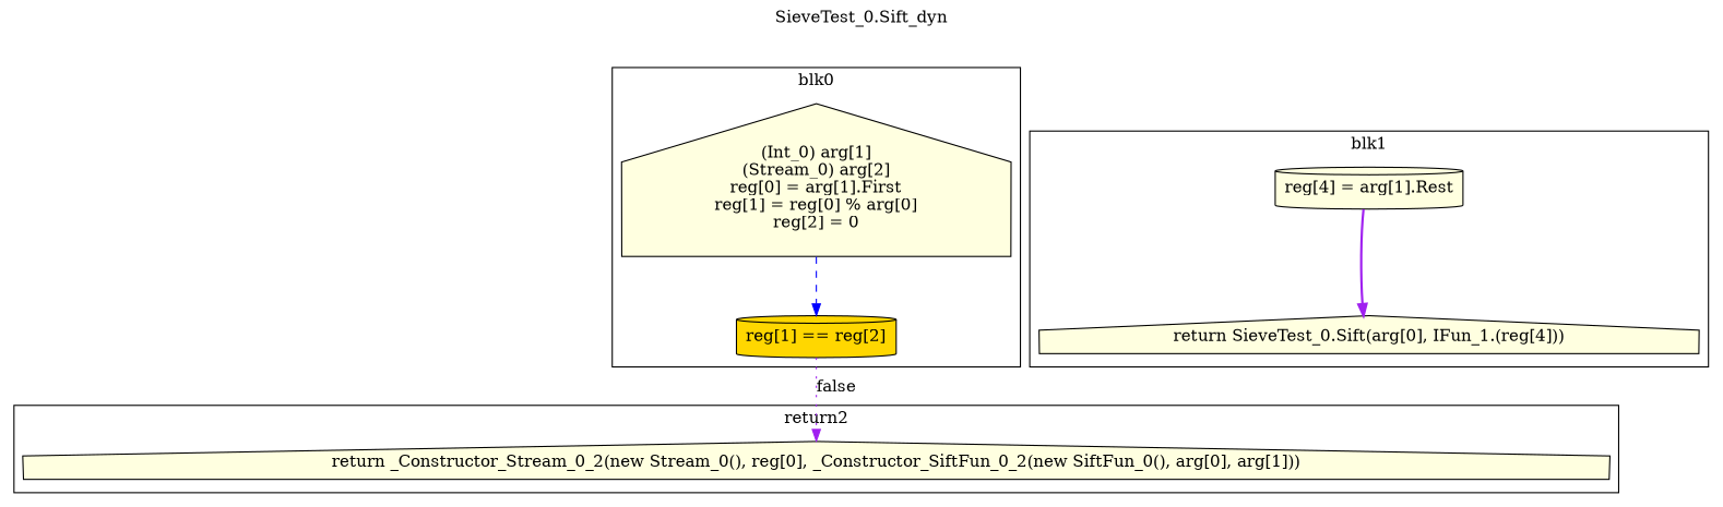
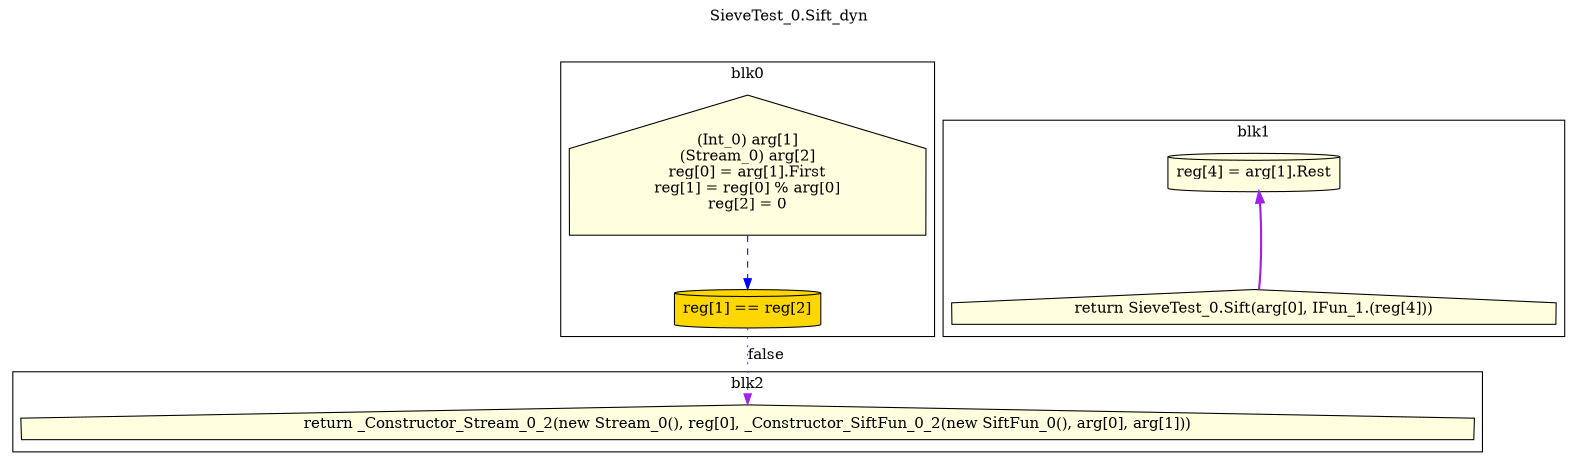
  digraph {
    label="SieveTest_0.Sift_dyn"
    labelloc=t
    rankdir=TB
    node [fillcolor=lightyellow shape=house style=filled]
    edge [color=purple]
    n1 [label="(Int_0) arg[1]\n(Stream_0) arg[2]\nreg[0] = arg[1].First\nreg[1] = reg[0] % arg[0]\nreg[2] = 0\n"]
    n2 [fillcolor=gold label="reg[1] == reg[2]" shape=cylinder]
    n3 [label="reg[4] = arg[1].Rest\n" shape=cylinder]
    n4 [label="return SieveTest_0.Sift(arg[0], IFun_1.(reg[4]))"]
    n5 [label="return _Constructor_Stream_0_2(new Stream_0(), reg[0], _Constructor_SiftFun_0_2(new SiftFun_0(), arg[0], arg[1]))"]
    subgraph cluster_1 {
      label=blk0
      n1
      n2
    }
    subgraph cluster_2 {
      label=blk1
      n3
      n4
    }
    subgraph cluster_3 {
-     label=return2
+     label=blk2
      n5
    }
    n1 -> n2 [color=blue style=dashed]
    n2 -> n5 [label=false style=dotted]
-   n3 -> n4 [style=bold]
+   n4 -> n3 [style=bold]
  }
